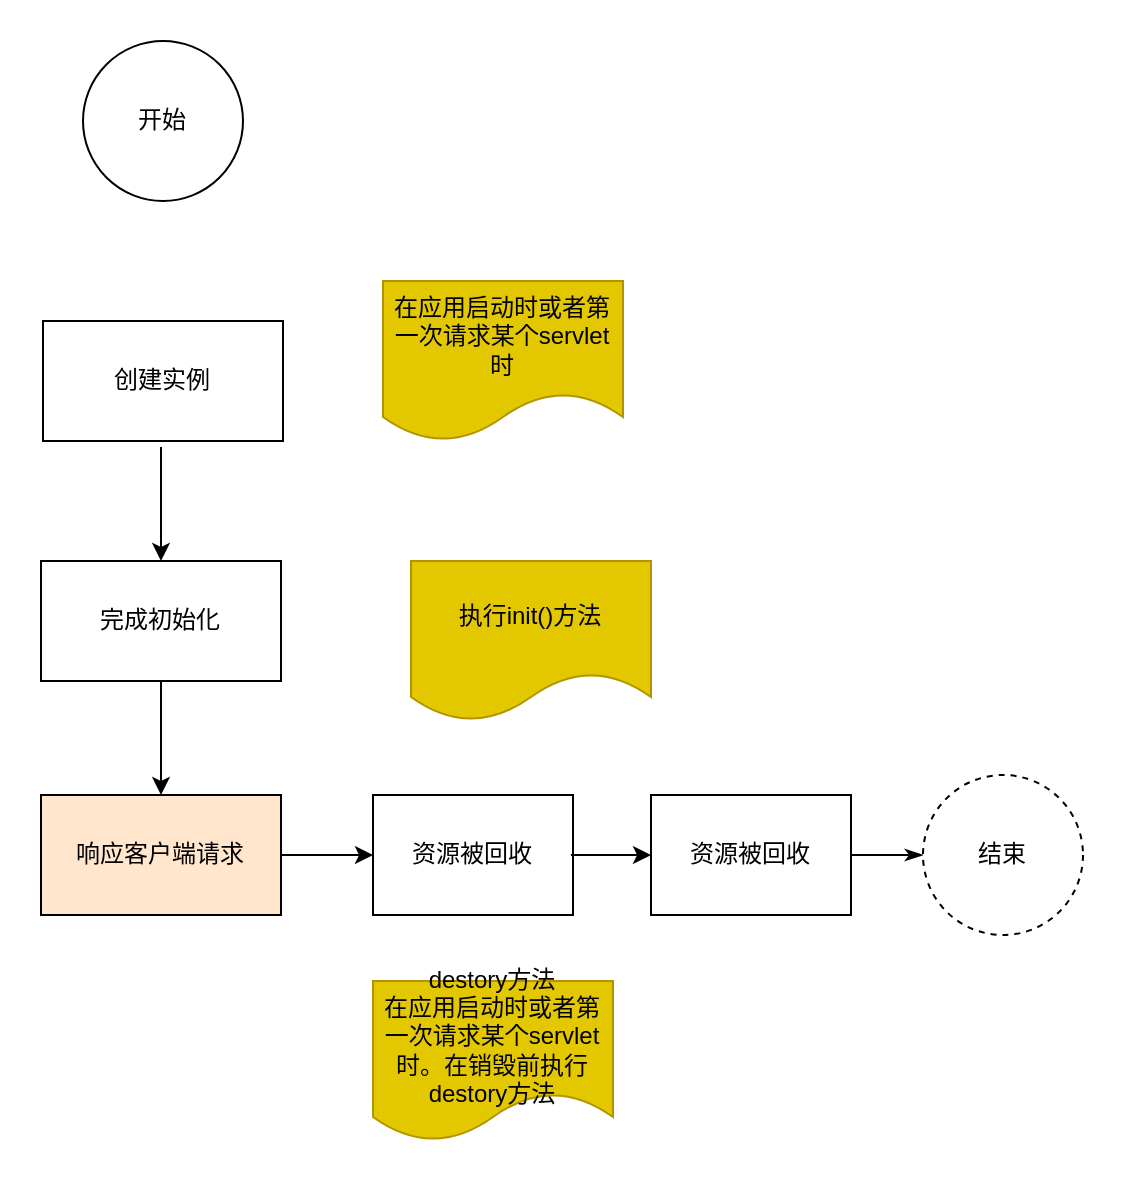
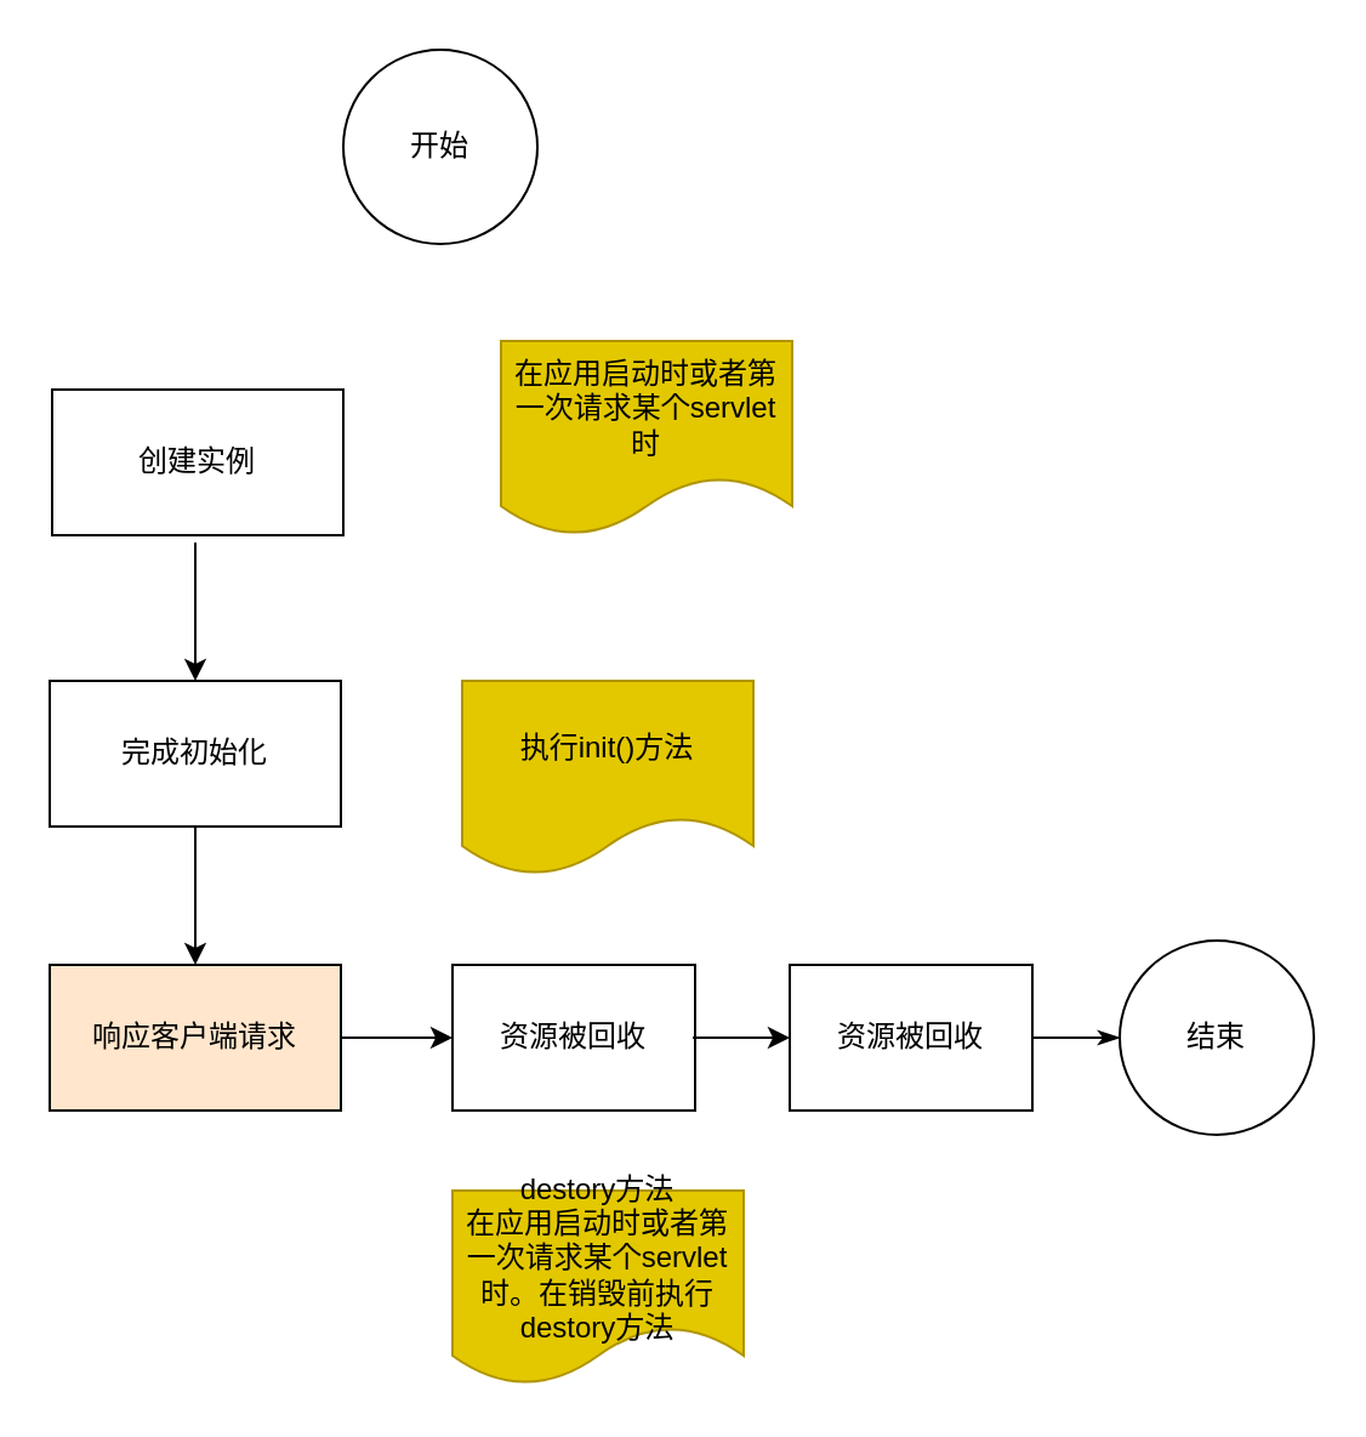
  <mxCell id="0" />
  <mxCell id="1" parent="0" />
- <mxCell id="2" value="开始" style="ellipse;whiteSpace=wrap;html=1;aspect=fixed;" vertex="1" parent="1"><mxGeometry x="41" y="20" width="80" height="80" as="geometry" /></mxCell>
+ <mxCell id="2" value="开始" style="ellipse;whiteSpace=wrap;html=1;aspect=fixed;" vertex="1" parent="1"><mxGeometry x="141" y="20" width="80" height="80" as="geometry" /></mxCell>
  <mxCell id="3" value="创建实例" style="rounded=0;whiteSpace=wrap;html=1;" vertex="1" parent="1"><mxGeometry x="21" y="160" width="120" height="60" as="geometry" /></mxCell>
  <mxCell id="4" value="完成初始化" style="rounded=0;whiteSpace=wrap;html=1;" vertex="1" parent="1"><mxGeometry x="20" y="280" width="120" height="60" as="geometry" /></mxCell>
  <mxCell id="5" value="" style="endArrow=classic;html=1;entryX=0.5;entryY=0;entryDx=0;entryDy=0;" edge="1" parent="1" target="4"><mxGeometry width="50" height="50" relative="1" as="geometry"><mxPoint x="80" y="223" as="sourcePoint" /><mxPoint x="311" y="240" as="targetPoint" /></mxGeometry></mxCell>
  <mxCell id="6" value="响应客户端请求" style="rounded=0;whiteSpace=wrap;html=1;fillColor=#ffe6cc;" vertex="1" parent="1"><mxGeometry x="20" y="397" width="120" height="60" as="geometry" /></mxCell>
  <mxCell id="7" value="" style="endArrow=classic;html=1;entryX=0.5;entryY=0;entryDx=0;entryDy=0;" edge="1" parent="1" target="6"><mxGeometry width="50" height="50" relative="1" as="geometry"><mxPoint x="80" y="340" as="sourcePoint" /><mxPoint x="311" y="357" as="targetPoint" /></mxGeometry></mxCell>
  <mxCell id="8" value="资源被回收" style="rounded=0;whiteSpace=wrap;html=1;" vertex="1" parent="1"><mxGeometry x="186" y="397" width="100" height="60" as="geometry" /></mxCell>
  <mxCell id="9" value="" style="endArrow=classic;html=1;exitX=1;exitY=0.5;exitDx=0;exitDy=0;" edge="1" parent="1" target="8" source="6"><mxGeometry width="50" height="50" relative="1" as="geometry"><mxPoint x="291" y="340" as="sourcePoint" /><mxPoint x="522" y="357" as="targetPoint" /></mxGeometry></mxCell>
  <mxCell id="10" value="资源被回收" style="rounded=0;whiteSpace=wrap;html=1;" vertex="1" parent="1"><mxGeometry x="325" y="397" width="100" height="60" as="geometry" /></mxCell>
  <mxCell id="11" value="" style="endArrow=classic;html=1;exitX=1;exitY=0.5;exitDx=0;exitDy=0;" edge="1" parent="1" target="10"><mxGeometry width="50" height="50" relative="1" as="geometry"><mxPoint x="285" y="427" as="sourcePoint" /><mxPoint x="667" y="357" as="targetPoint" /></mxGeometry></mxCell>
  <mxCell id="12" value="" style="edgeStyle=orthogonalEdgeStyle;rounded=0;orthogonalLoop=1;jettySize=auto;html=1;startArrow=classicThin;startFill=1;endArrow=none;endFill=0;" edge="1" parent="1" source="13" target="10"><mxGeometry relative="1" as="geometry" /></mxCell>
- <mxCell id="13" value="结束" style="ellipse;whiteSpace=wrap;html=1;aspect=fixed;dashed=1;" vertex="1" parent="1"><mxGeometry x="461" y="387" width="80" height="80" as="geometry" /></mxCell>
- <mxCell id="14" value="在应用启动时或者第一次请求某个servlet时" style="shape=document;whiteSpace=wrap;html=1;boundedLbl=1;fillColor=#e3c800;strokeColor=#B09500;" vertex="1" parent="1"><mxGeometry x="191" y="140" width="120" height="80" as="geometry" /></mxCell>
- <mxCell id="15" value="执行init()方法" style="shape=document;whiteSpace=wrap;html=1;boundedLbl=1;fillColor=#e3c800;strokeColor=#B09500;" vertex="1" parent="1"><mxGeometry x="205" y="280" width="120" height="80" as="geometry" /></mxCell>
+ <mxCell id="13" value="结束" style="ellipse;whiteSpace=wrap;html=1;aspect=fixed;" vertex="1" parent="1"><mxGeometry x="461" y="387" width="80" height="80" as="geometry" /></mxCell>
+ <mxCell id="14" value="在应用启动时或者第一次请求某个servlet时" style="shape=document;whiteSpace=wrap;html=1;boundedLbl=1;fillColor=#e3c800;strokeColor=#B09500;" vertex="1" parent="1"><mxGeometry x="206" y="140" width="120" height="80" as="geometry" /></mxCell>
+ <mxCell id="15" value="执行init()方法" style="shape=document;whiteSpace=wrap;html=1;boundedLbl=1;fillColor=#e3c800;strokeColor=#B09500;" vertex="1" parent="1"><mxGeometry x="190" y="280" width="120" height="80" as="geometry" /></mxCell>
  <mxCell id="16" value="destory方法&lt;br&gt;在应用启动时或者第一次请求某个servlet时。在销毁前执行destory方法" style="shape=document;whiteSpace=wrap;html=1;boundedLbl=1;fillColor=#e3c800;strokeColor=#B09500;" vertex="1" parent="1"><mxGeometry x="186" y="490" width="120" height="80" as="geometry" /></mxCell>
